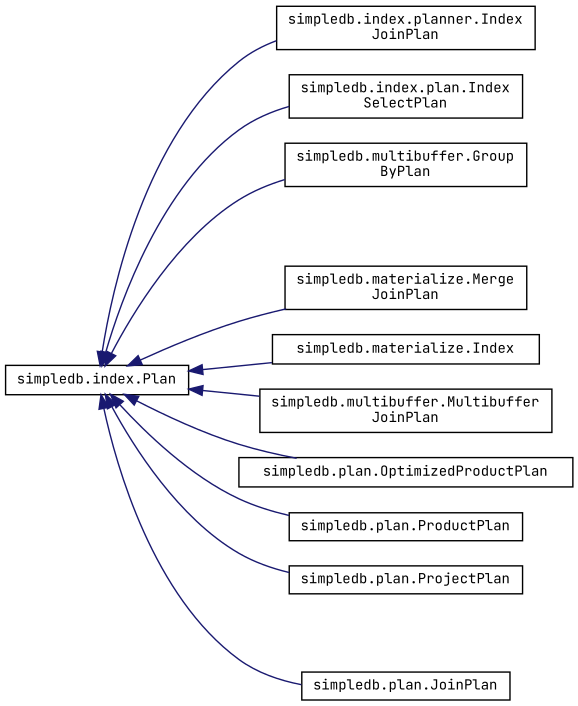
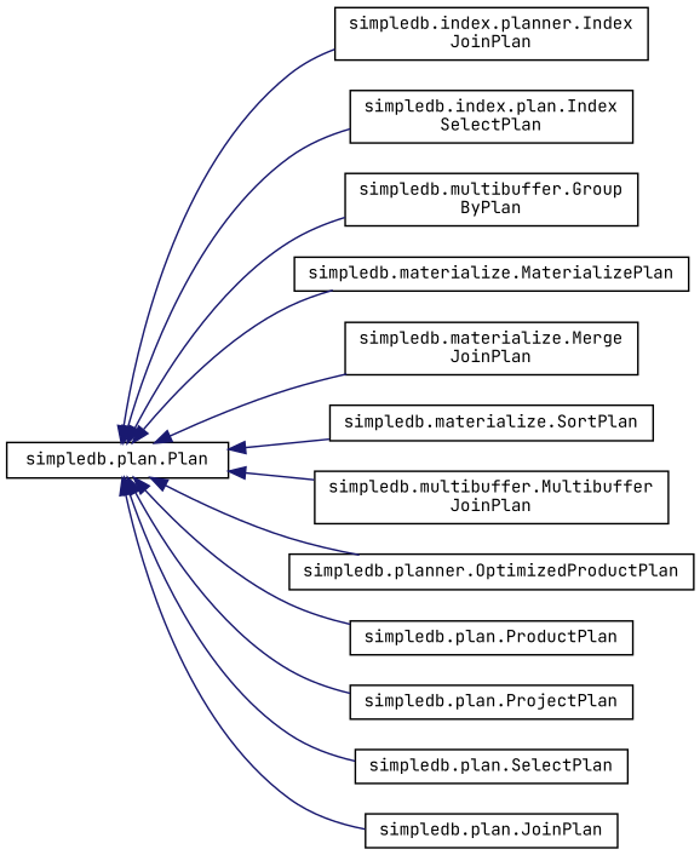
  digraph {
    fontname="JetBrains Mono"
    rankdir=LR
    node [color=black fillcolor=white fontname="JetBrains Mono" fontsize=10 shape=record style=filled]
    edge [color=midnightblue dir=back fontname="JetBrains Mono" fontsize=10 labelfontname=Helvetica labelfontsize=10 style=solid]
-   n1 [height=0.2 label="simpledb.index.Plan" width=0.4]
+   n1 [height=0.2 label="simpledb.plan.Plan" width=0.4]
    n2 [height=0.2 label="simpledb.index.planner.Index\lJoinPlan" width=0.4]
    n3 [height=0.2 label="simpledb.index.plan.Index\lSelectPlan" width=0.4]
    n4 [height=0.2 label="simpledb.multibuffer.Group\lByPlan" width=0.4]
+   n5 [height=0.2 label="simpledb.materialize.MaterializePlan" width=0.4]
    n6 [height=0.2 label="simpledb.materialize.Merge\lJoinPlan" width=0.4]
-   n7 [height=0.2 label="simpledb.materialize.Index" width=0.4]
+   n7 [height=0.2 label="simpledb.materialize.SortPlan" width=0.4]
    n8 [height=0.2 label="simpledb.multibuffer.Multibuffer\lJoinPlan" width=0.4]
-   n9 [height=0.2 label="simpledb.plan.OptimizedProductPlan" width=0.4]
+   n9 [height=0.2 label="simpledb.planner.OptimizedProductPlan" width=0.4]
    n10 [height=0.2 label="simpledb.plan.ProductPlan" width=0.4]
    n11 [height=0.2 label="simpledb.plan.ProjectPlan" width=0.4]
+   n12 [height=0.2 label="simpledb.plan.SelectPlan" width=0.4]
    n13 [height=0.2 label="simpledb.plan.JoinPlan" width=0.4]
    n1 -> n2
    n1 -> n3
    n1 -> n4
+   n1 -> n5
    n1 -> n6
    n1 -> n7
    n1 -> n8
    n1 -> n9
    n1 -> n10
    n1 -> n11
+   n1 -> n12
    n1 -> n13
  }
